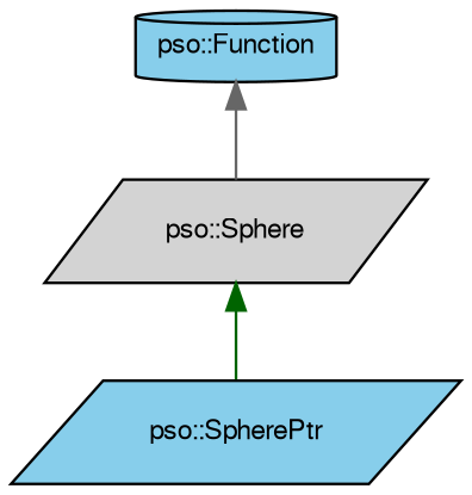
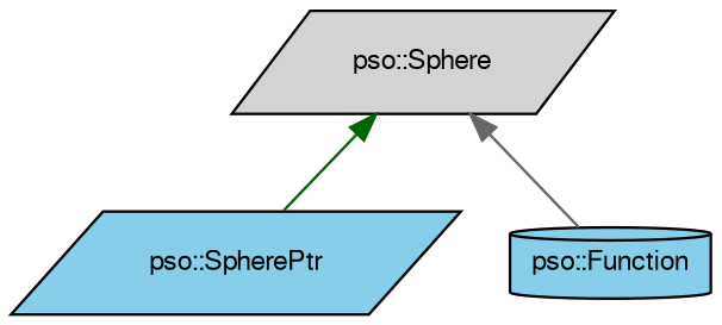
  digraph {
    node [color=black fillcolor=skyblue fontname=FreeSans fontsize=10 shape=parallelogram style=filled]
    edge [dir=back fontname=FreeSans fontsize=10 labelfontname=FreeSans labelfontsize=10 style=solid]
    n1 [fillcolor=lightgrey fontcolor=black height=0.2 label="pso::Sphere" width=0.4]
    n2 [height=0.2 label="pso::SpherePtr" width=0.4]
    n3 [height=0.2 label="pso::Function" shape=cylinder width=0.4]
    n1 -> n2 [color=darkgreen]
-   n3 -> n1 [color=gray40]
+   n1 -> n3 [color=gray40]
  }
